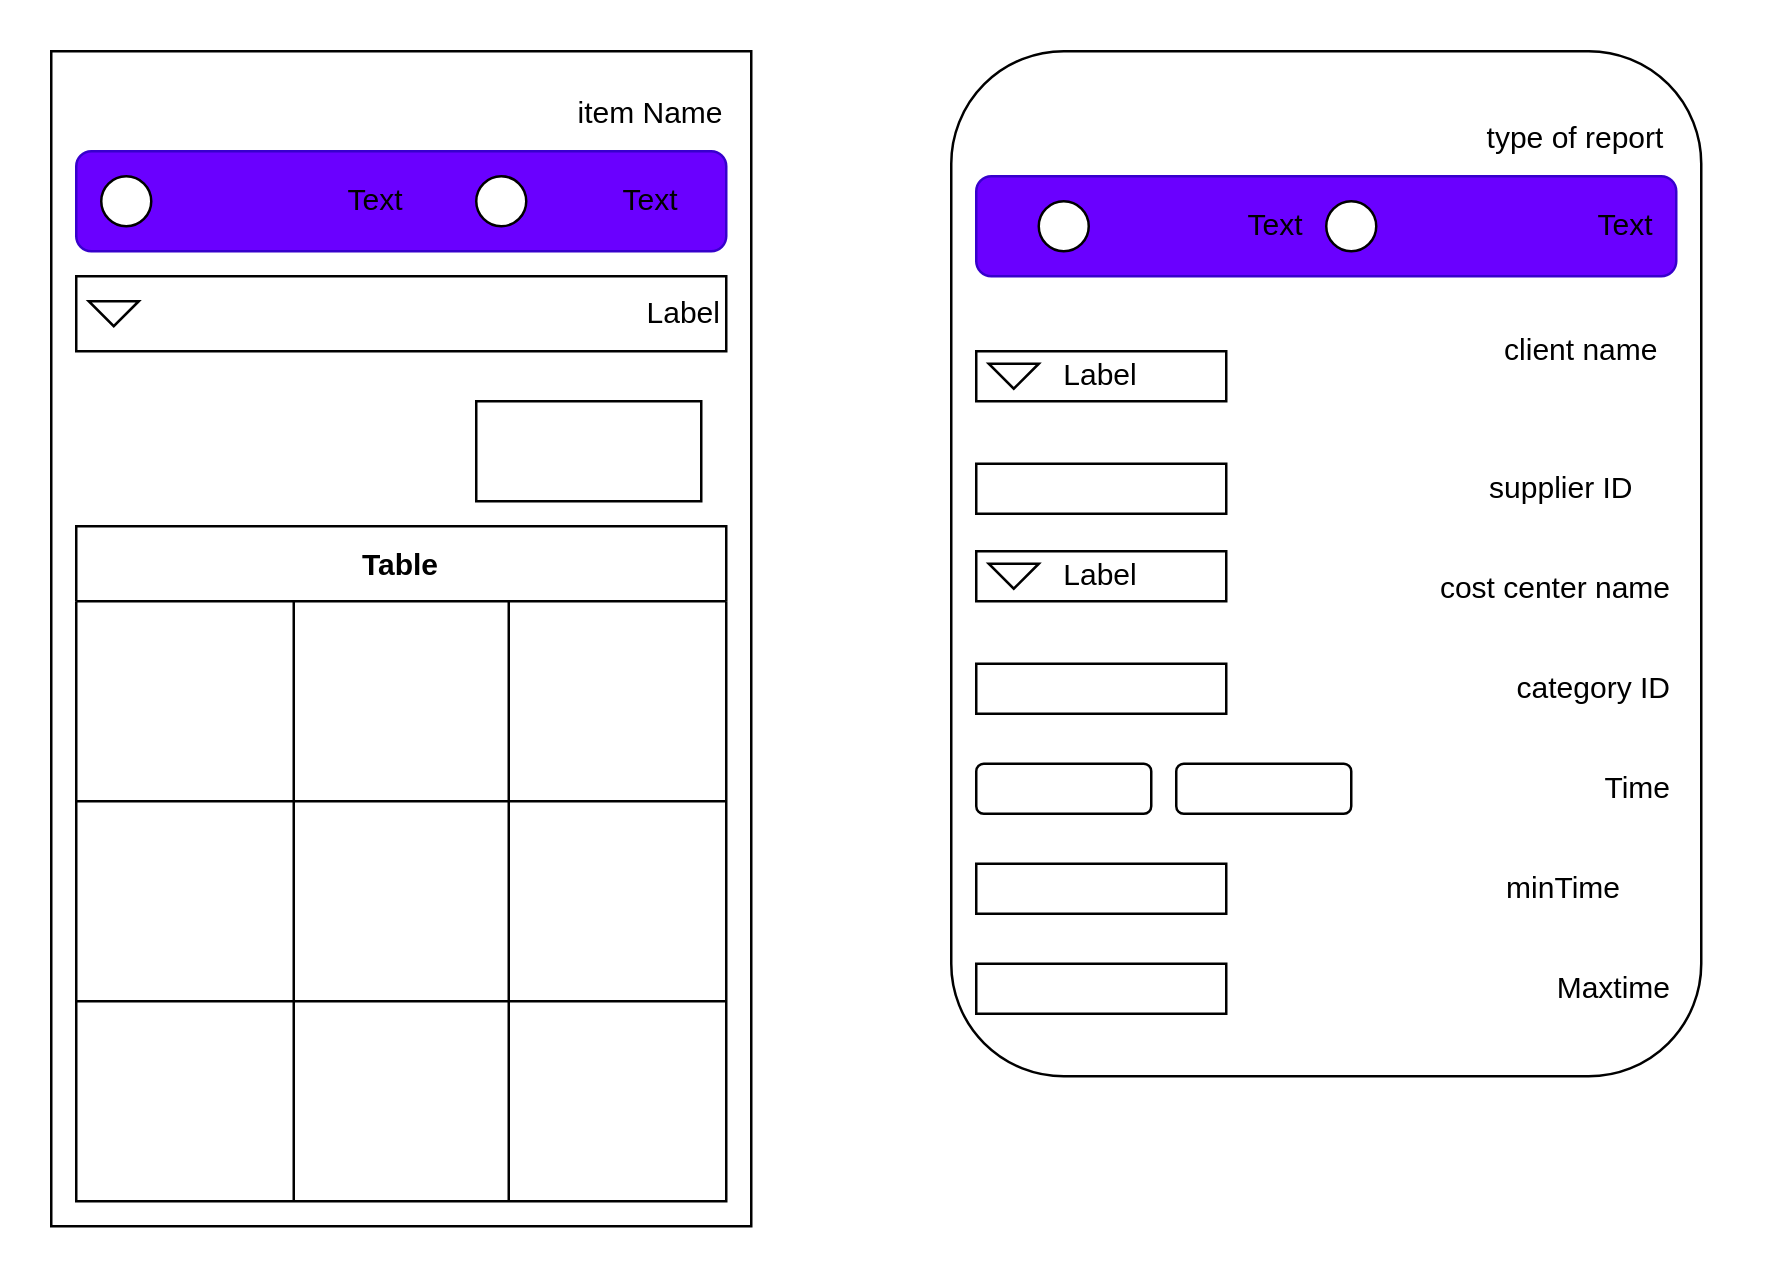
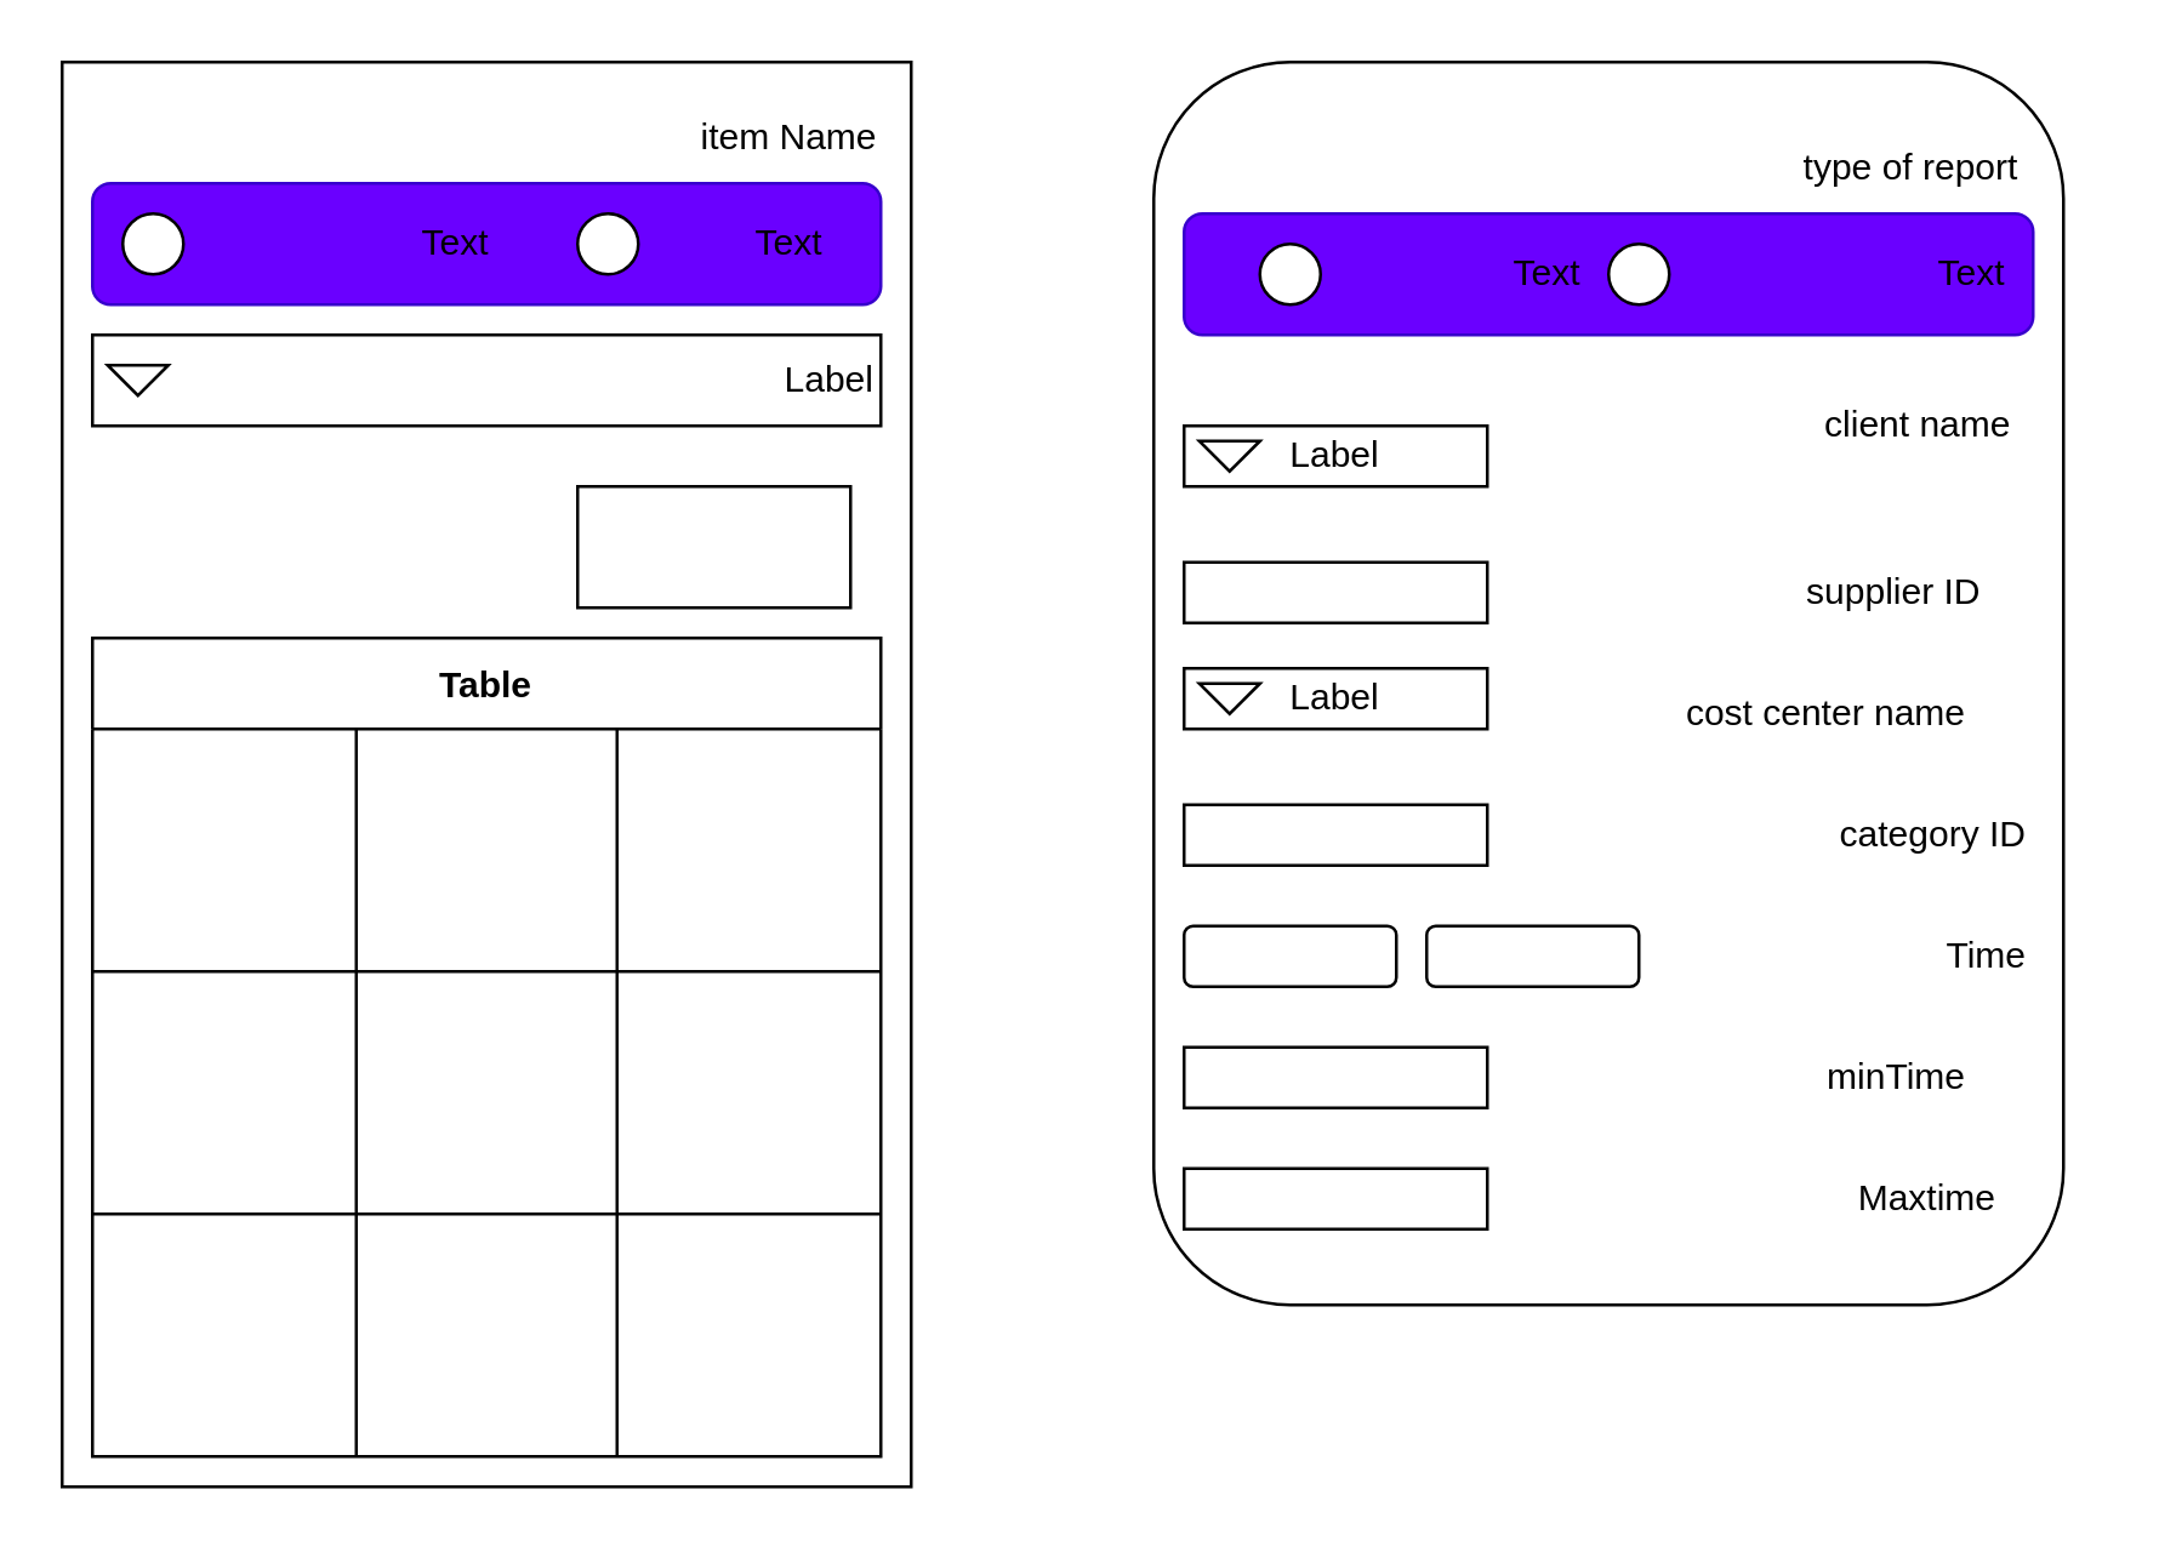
  <mxCell id="0" />
  <mxCell id="1" parent="0" />
  <mxCell id="2" value="" style="rounded=0;whiteSpace=wrap;html=1;" parent="1" vertex="1"><mxGeometry x="20" y="20" width="280" height="470" as="geometry" /></mxCell>
  <mxCell id="3" value="" style="rounded=1;whiteSpace=wrap;html=1;fillColor=#6a00ff;fontColor=#ffffff;strokeColor=#3700CC;" parent="1" vertex="1"><mxGeometry x="30" y="60" width="260" height="40" as="geometry" /></mxCell>
  <mxCell id="4" value="" style="rounded=0;whiteSpace=wrap;html=1;" parent="1" vertex="1"><mxGeometry x="190" y="160" width="90" height="40" as="geometry" /></mxCell>
  <mxCell id="5" value="Table" style="shape=table;startSize=30;container=1;collapsible=0;childLayout=tableLayout;fontStyle=1;align=center;" parent="1" vertex="1"><mxGeometry x="30" y="210" width="260" height="270" as="geometry" /></mxCell>
  <mxCell id="6" value="" style="shape=tableRow;horizontal=0;startSize=0;swimlaneHead=0;swimlaneBody=0;top=0;left=0;bottom=0;right=0;collapsible=0;dropTarget=0;fillColor=none;points=[[0,0.5],[1,0.5]];portConstraint=eastwest;" parent="5" vertex="1"><mxGeometry y="30" width="260" height="80" as="geometry" /></mxCell>
  <mxCell id="7" value="" style="shape=partialRectangle;html=1;whiteSpace=wrap;connectable=0;fillColor=none;top=0;left=0;bottom=0;right=0;overflow=hidden;" parent="6" vertex="1"><mxGeometry width="87" height="80" as="geometry"><mxRectangle width="87" height="80" as="alternateBounds" /></mxGeometry></mxCell>
  <mxCell id="8" value="" style="shape=partialRectangle;html=1;whiteSpace=wrap;connectable=0;fillColor=none;top=0;left=0;bottom=0;right=0;overflow=hidden;" parent="6" vertex="1"><mxGeometry x="87" width="86" height="80" as="geometry"><mxRectangle width="86" height="80" as="alternateBounds" /></mxGeometry></mxCell>
  <mxCell id="9" value="" style="shape=partialRectangle;html=1;whiteSpace=wrap;connectable=0;fillColor=none;top=0;left=0;bottom=0;right=0;overflow=hidden;" parent="6" vertex="1"><mxGeometry x="173" width="87" height="80" as="geometry"><mxRectangle width="87" height="80" as="alternateBounds" /></mxGeometry></mxCell>
  <mxCell id="10" value="" style="shape=tableRow;horizontal=0;startSize=0;swimlaneHead=0;swimlaneBody=0;top=0;left=0;bottom=0;right=0;collapsible=0;dropTarget=0;fillColor=none;points=[[0,0.5],[1,0.5]];portConstraint=eastwest;" parent="5" vertex="1"><mxGeometry y="110" width="260" height="80" as="geometry" /></mxCell>
  <mxCell id="11" value="" style="shape=partialRectangle;html=1;whiteSpace=wrap;connectable=0;fillColor=none;top=0;left=0;bottom=0;right=0;overflow=hidden;" parent="10" vertex="1"><mxGeometry width="87" height="80" as="geometry"><mxRectangle width="87" height="80" as="alternateBounds" /></mxGeometry></mxCell>
  <mxCell id="12" value="" style="shape=partialRectangle;html=1;whiteSpace=wrap;connectable=0;fillColor=none;top=0;left=0;bottom=0;right=0;overflow=hidden;" parent="10" vertex="1"><mxGeometry x="87" width="86" height="80" as="geometry"><mxRectangle width="86" height="80" as="alternateBounds" /></mxGeometry></mxCell>
  <mxCell id="13" value="" style="shape=partialRectangle;html=1;whiteSpace=wrap;connectable=0;fillColor=none;top=0;left=0;bottom=0;right=0;overflow=hidden;" parent="10" vertex="1"><mxGeometry x="173" width="87" height="80" as="geometry"><mxRectangle width="87" height="80" as="alternateBounds" /></mxGeometry></mxCell>
  <mxCell id="14" value="" style="shape=tableRow;horizontal=0;startSize=0;swimlaneHead=0;swimlaneBody=0;top=0;left=0;bottom=0;right=0;collapsible=0;dropTarget=0;fillColor=none;points=[[0,0.5],[1,0.5]];portConstraint=eastwest;" parent="5" vertex="1"><mxGeometry y="190" width="260" height="80" as="geometry" /></mxCell>
  <mxCell id="15" value="" style="shape=partialRectangle;html=1;whiteSpace=wrap;connectable=0;fillColor=none;top=0;left=0;bottom=0;right=0;overflow=hidden;" parent="14" vertex="1"><mxGeometry width="87" height="80" as="geometry"><mxRectangle width="87" height="80" as="alternateBounds" /></mxGeometry></mxCell>
  <mxCell id="16" value="" style="shape=partialRectangle;html=1;whiteSpace=wrap;connectable=0;fillColor=none;top=0;left=0;bottom=0;right=0;overflow=hidden;" parent="14" vertex="1"><mxGeometry x="87" width="86" height="80" as="geometry"><mxRectangle width="86" height="80" as="alternateBounds" /></mxGeometry></mxCell>
  <mxCell id="17" value="" style="shape=partialRectangle;html=1;whiteSpace=wrap;connectable=0;fillColor=none;top=0;left=0;bottom=0;right=0;overflow=hidden;" parent="14" vertex="1"><mxGeometry x="173" width="87" height="80" as="geometry"><mxRectangle width="87" height="80" as="alternateBounds" /></mxGeometry></mxCell>
  <mxCell id="18" value="" style="rounded=1;whiteSpace=wrap;html=1;fillColor=none;" parent="1" vertex="1"><mxGeometry x="380" y="20" width="300" height="410" as="geometry" /></mxCell>
  <mxCell id="19" value="" style="rounded=1;whiteSpace=wrap;html=1;fillColor=#6a00ff;fontColor=#ffffff;strokeColor=#3700CC;" parent="1" vertex="1"><mxGeometry x="390" y="70" width="280" height="40" as="geometry" /></mxCell>
  <mxCell id="20" value="Label" style="html=1;whiteSpace=wrap;container=1;recursiveResize=0;collapsible=0;" parent="1" vertex="1"><mxGeometry x="390" y="140" width="100" height="20" as="geometry" /></mxCell>
  <mxCell id="21" value="" style="triangle;html=1;whiteSpace=wrap;rotation=90;" parent="20" vertex="1"><mxGeometry x="10" width="10" height="20" as="geometry" /></mxCell>
  <mxCell id="22" value="client name" style="text;html=1;strokeColor=none;fillColor=none;align=right;verticalAlign=middle;whiteSpace=wrap;rounded=0;" parent="1" vertex="1"><mxGeometry x="555" y="125" width="110" height="30" as="geometry" /></mxCell>
  <mxCell id="23" value="supplier ID" style="text;html=1;strokeColor=none;fillColor=none;align=right;verticalAlign=middle;whiteSpace=wrap;rounded=0;" parent="1" vertex="1"><mxGeometry x="545" y="180" width="110" height="30" as="geometry" /></mxCell>
- <mxCell id="24" value="cost center name" style="text;html=1;strokeColor=none;fillColor=none;align=right;verticalAlign=middle;whiteSpace=wrap;rounded=0;" parent="1" vertex="1"><mxGeometry x="560" y="220" width="110" height="30" as="geometry" /></mxCell>
+ <mxCell id="24" value="cost center name" style="text;html=1;strokeColor=none;fillColor=none;align=right;verticalAlign=middle;whiteSpace=wrap;rounded=0;" parent="1" vertex="1"><mxGeometry x="540" y="220" width="110" height="30" as="geometry" /></mxCell>
  <mxCell id="25" value="category ID" style="text;html=1;strokeColor=none;fillColor=none;align=right;verticalAlign=middle;whiteSpace=wrap;rounded=0;" parent="1" vertex="1"><mxGeometry x="560" y="260" width="110" height="30" as="geometry" /></mxCell>
  <mxCell id="26" value="Time" style="text;html=1;strokeColor=none;fillColor=none;align=right;verticalAlign=middle;whiteSpace=wrap;rounded=0;" parent="1" vertex="1"><mxGeometry x="560" y="300" width="110" height="30" as="geometry" /></mxCell>
  <mxCell id="27" value="minTime" style="text;html=1;strokeColor=none;fillColor=none;align=right;verticalAlign=middle;whiteSpace=wrap;rounded=0;" parent="1" vertex="1"><mxGeometry x="540" y="340" width="110" height="30" as="geometry" /></mxCell>
- <mxCell id="28" value="Maxtime" style="text;html=1;strokeColor=none;fillColor=none;align=right;verticalAlign=middle;whiteSpace=wrap;rounded=0;" parent="1" vertex="1"><mxGeometry x="560" y="380" width="110" height="30" as="geometry" /></mxCell>
+ <mxCell id="28" value="Maxtime" style="text;html=1;strokeColor=none;fillColor=none;align=right;verticalAlign=middle;whiteSpace=wrap;rounded=0;" parent="1" vertex="1"><mxGeometry x="550" y="380" width="110" height="30" as="geometry" /></mxCell>
  <mxCell id="29" value="Label" style="html=1;whiteSpace=wrap;container=1;recursiveResize=0;collapsible=0;" parent="1" vertex="1"><mxGeometry x="390" y="220" width="100" height="20" as="geometry" /></mxCell>
  <mxCell id="30" value="" style="triangle;html=1;whiteSpace=wrap;rotation=90;" parent="29" vertex="1"><mxGeometry x="10" width="10" height="20" as="geometry" /></mxCell>
  <mxCell id="31" value="Label" style="html=1;whiteSpace=wrap;container=1;recursiveResize=0;collapsible=0;align=right;" parent="1" vertex="1"><mxGeometry x="30" y="110" width="260" height="30" as="geometry" /></mxCell>
  <mxCell id="32" value="" style="triangle;html=1;whiteSpace=wrap;rotation=90;" parent="31" vertex="1"><mxGeometry x="10" y="5" width="10" height="20" as="geometry" /></mxCell>
  <mxCell id="33" value="" style="rounded=0;whiteSpace=wrap;html=1;" parent="1" vertex="1"><mxGeometry x="390" y="185" width="100" height="20" as="geometry" /></mxCell>
  <mxCell id="34" value="" style="rounded=0;whiteSpace=wrap;html=1;" parent="1" vertex="1"><mxGeometry x="390" y="265" width="100" height="20" as="geometry" /></mxCell>
  <mxCell id="35" value="" style="rounded=0;whiteSpace=wrap;html=1;" parent="1" vertex="1"><mxGeometry x="390" y="345" width="100" height="20" as="geometry" /></mxCell>
  <mxCell id="36" value="" style="rounded=0;whiteSpace=wrap;html=1;" parent="1" vertex="1"><mxGeometry x="390" y="385" width="100" height="20" as="geometry" /></mxCell>
  <mxCell id="37" value="" style="rounded=1;whiteSpace=wrap;html=1;" parent="1" vertex="1"><mxGeometry x="390" y="305" width="70" height="20" as="geometry" /></mxCell>
  <mxCell id="38" value="" style="rounded=1;whiteSpace=wrap;html=1;" parent="1" vertex="1"><mxGeometry x="470" y="305" width="70" height="20" as="geometry" /></mxCell>
  <mxCell id="39" value="" style="ellipse;whiteSpace=wrap;html=1;aspect=fixed;" parent="1" vertex="1"><mxGeometry x="530" y="80" width="20" height="20" as="geometry" /></mxCell>
  <mxCell id="40" value="type of report" style="text;html=1;strokeColor=none;fillColor=none;align=center;verticalAlign=middle;whiteSpace=wrap;rounded=0;" parent="1" vertex="1"><mxGeometry x="570" y="40" width="120" height="30" as="geometry" /></mxCell>
  <mxCell id="41" value="" style="ellipse;whiteSpace=wrap;html=1;aspect=fixed;" parent="1" vertex="1"><mxGeometry x="415" y="80" width="20" height="20" as="geometry" /></mxCell>
  <mxCell id="42" value="item Name" style="text;html=1;strokeColor=none;fillColor=none;align=center;verticalAlign=middle;whiteSpace=wrap;rounded=0;" parent="1" vertex="1"><mxGeometry x="230" y="30" width="60" height="30" as="geometry" /></mxCell>
  <mxCell id="43" value="" style="ellipse;whiteSpace=wrap;html=1;aspect=fixed;" parent="1" vertex="1"><mxGeometry x="190" y="70" width="20" height="20" as="geometry" /></mxCell>
  <mxCell id="44" value="" style="ellipse;whiteSpace=wrap;html=1;aspect=fixed;" parent="1" vertex="1"><mxGeometry x="40" y="70" width="20" height="20" as="geometry" /></mxCell>
  <mxCell id="45" value="Text" style="text;html=1;strokeColor=none;fillColor=none;align=center;verticalAlign=middle;whiteSpace=wrap;rounded=0;" parent="1" vertex="1"><mxGeometry x="620" y="75" width="60" height="30" as="geometry" /></mxCell>
  <mxCell id="46" value="Text" style="text;html=1;strokeColor=none;fillColor=none;align=center;verticalAlign=middle;whiteSpace=wrap;rounded=0;" parent="1" vertex="1"><mxGeometry x="480" y="75" width="60" height="30" as="geometry" /></mxCell>
  <mxCell id="47" value="Text" style="text;html=1;strokeColor=none;fillColor=none;align=center;verticalAlign=middle;whiteSpace=wrap;rounded=0;" parent="1" vertex="1"><mxGeometry x="230" y="65" width="60" height="30" as="geometry" /></mxCell>
  <mxCell id="48" value="Text" style="text;html=1;strokeColor=none;fillColor=none;align=center;verticalAlign=middle;whiteSpace=wrap;rounded=0;" parent="1" vertex="1"><mxGeometry x="120" y="65" width="60" height="30" as="geometry" /></mxCell>
